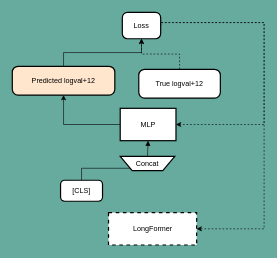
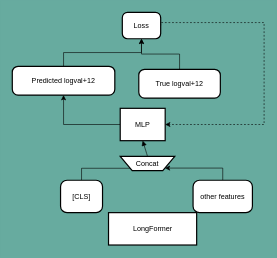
  <mxCell id="0" />
  <mxCell id="1" parent="0" />
- <mxCell id="2" value="LongFormer" style="whiteSpace=wrap;strokeWidth=2;labelBackgroundColor=none;dashed=1;" parent="1" vertex="1"><mxGeometry x="180.5" y="354" width="147" height="54" as="geometry" /></mxCell>
+ <mxCell id="2" value="LongFormer" style="whiteSpace=wrap;strokeWidth=2;labelBackgroundColor=none;" parent="1" vertex="1"><mxGeometry x="180.5" y="354" width="147" height="54" as="geometry" /></mxCell>
  <mxCell id="3" style="edgeStyle=orthogonalEdgeStyle;rounded=0;orthogonalLoop=1;jettySize=auto;html=1;exitX=0.5;exitY=0;exitDx=0;exitDy=0;entryX=0.25;entryY=1;entryDx=0;entryDy=0;" edge="1" parent="1" source="4" target="7"><mxGeometry relative="1" as="geometry"><Array as="points"><mxPoint x="136" y="280" /><mxPoint x="223" y="280" /></Array></mxGeometry></mxCell>
- <mxCell id="4" value="[CLS]" style="rounded=1;arcSize=20;strokeWidth=2;labelBackgroundColor=none;" parent="1" vertex="1"><mxGeometry x="100.5" y="300" width="70" height="35" as="geometry" /></mxCell>
+ <mxCell id="4" value="[CLS]" style="rounded=1;arcSize=20;strokeWidth=2;labelBackgroundColor=none;" parent="1" vertex="1"><mxGeometry x="100.5" y="300" width="70" height="54" as="geometry" /></mxCell>
+ <mxCell id="5" style="edgeStyle=orthogonalEdgeStyle;rounded=0;orthogonalLoop=1;jettySize=auto;html=1;exitX=0.5;exitY=0;exitDx=0;exitDy=0;entryX=1;entryY=1;entryDx=0;entryDy=0;" parent="1" source="6" target="7" edge="1"><mxGeometry relative="1" as="geometry"><Array as="points"><mxPoint x="371" y="280" /></Array></mxGeometry></mxCell>
+ <mxCell id="6" value="other features" style="rounded=1;arcSize=20;strokeWidth=2;labelBackgroundColor=none;" parent="1" vertex="1"><mxGeometry x="321.5" y="300" width="99" height="54" as="geometry" /></mxCell>
  <mxCell id="7" value="Concat" style="shape=trapezoid;perimeter=trapezoidPerimeter;fixedSize=1;strokeWidth=2;whiteSpace=wrap;flipV=1;labelBackgroundColor=none;" parent="1" vertex="1"><mxGeometry x="200" y="260" width="91" height="24" as="geometry" /></mxCell>
  <mxCell id="8" style="edgeStyle=orthogonalEdgeStyle;rounded=0;orthogonalLoop=1;jettySize=auto;html=1;exitX=0;exitY=0.5;exitDx=0;exitDy=0;entryX=0.5;entryY=1;entryDx=0;entryDy=0;" parent="1" source="9" target="11" edge="1"><mxGeometry relative="1" as="geometry" /></mxCell>
- <mxCell id="9" value="MLP" style="whiteSpace=wrap;strokeWidth=2;labelBackgroundColor=none;" parent="1" vertex="1"><mxGeometry x="200" y="180" width="93" height="54" as="geometry" /></mxCell>
+ <mxCell id="9" value="MLP" style="whiteSpace=wrap;strokeWidth=2;labelBackgroundColor=none;" parent="1" vertex="1"><mxGeometry x="200" y="180" width="75" height="54" as="geometry" /></mxCell>
  <mxCell id="10" style="edgeStyle=orthogonalEdgeStyle;rounded=0;orthogonalLoop=1;jettySize=auto;html=1;exitX=0.5;exitY=0;exitDx=0;exitDy=0;entryX=0.5;entryY=1;entryDx=0;entryDy=0;" parent="1" source="11" target="16" edge="1"><mxGeometry relative="1" as="geometry" /></mxCell>
- <mxCell id="11" value="Predicted logval+12" style="rounded=1;arcSize=20;strokeWidth=2;labelBackgroundColor=none;fillColor=#ffe6cc;" parent="1" vertex="1"><mxGeometry x="20" y="110" width="171" height="48" as="geometry" /></mxCell>
- <mxCell id="12" style="edgeStyle=orthogonalEdgeStyle;rounded=0;orthogonalLoop=1;jettySize=auto;html=1;exitX=0.5;exitY=0;exitDx=0;exitDy=0;entryX=0.5;entryY=1;entryDx=0;entryDy=0;dashed=1;" parent="1" source="13" target="16" edge="1"><mxGeometry relative="1" as="geometry" /></mxCell>
+ <mxCell id="11" value="Predicted logval+12" style="rounded=1;arcSize=20;strokeWidth=2;labelBackgroundColor=none;" parent="1" vertex="1"><mxGeometry x="20" y="110" width="171" height="48" as="geometry" /></mxCell>
+ <mxCell id="12" style="edgeStyle=orthogonalEdgeStyle;rounded=0;orthogonalLoop=1;jettySize=auto;html=1;exitX=0.5;exitY=0;exitDx=0;exitDy=0;entryX=0.5;entryY=1;entryDx=0;entryDy=0;" parent="1" source="13" target="16" edge="1"><mxGeometry relative="1" as="geometry" /></mxCell>
  <mxCell id="13" value="True logval+12" style="rounded=1;arcSize=20;strokeWidth=2;labelBackgroundColor=none;" parent="1" vertex="1"><mxGeometry x="231" y="115" width="136" height="48" as="geometry" /></mxCell>
- <mxCell id="14" style="edgeStyle=orthogonalEdgeStyle;rounded=0;orthogonalLoop=1;jettySize=auto;html=1;exitX=1;exitY=0.5;exitDx=0;exitDy=0;entryX=1;entryY=0.5;entryDx=0;entryDy=0;dashed=1;" parent="1" source="16" target="2" edge="1"><mxGeometry relative="1" as="geometry"><Array as="points"><mxPoint x="440" y="37" /><mxPoint x="440" y="381" /></Array></mxGeometry></mxCell>
  <mxCell id="15" style="edgeStyle=orthogonalEdgeStyle;rounded=0;orthogonalLoop=1;jettySize=auto;html=1;exitX=1;exitY=0.5;exitDx=0;exitDy=0;entryX=1;entryY=0.5;entryDx=0;entryDy=0;dashed=1;" parent="1" source="16" target="9" edge="1"><mxGeometry relative="1" as="geometry"><Array as="points"><mxPoint x="440" y="37" /><mxPoint x="440" y="207" /></Array></mxGeometry></mxCell>
  <mxCell id="16" value="Loss" style="rounded=1;arcSize=20;strokeWidth=2;labelBackgroundColor=none;" parent="1" vertex="1"><mxGeometry x="203.5" y="20" width="64" height="44" as="geometry" /></mxCell>
  <mxCell id="17" value="" style="curved=1;startArrow=none;endArrow=block;exitX=0.5;exitY=0;entryX=0.5;entryY=1;rounded=0;labelBackgroundColor=none;fontColor=default;" parent="1" source="7" target="9" edge="1"><mxGeometry relative="1" as="geometry"><Array as="points" /></mxGeometry></mxCell>
